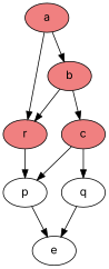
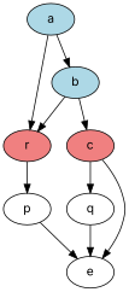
  digraph {
    fontname=Inter
    node [fontname=Inter style=filled]
    edge [fontname=Inter]
-   a [fillcolor=lightcoral]
-   b [fillcolor=lightcoral]
+   a [fillcolor=lightblue]
+   b [fillcolor=lightblue]
    r [fillcolor=lightcoral]
    c [fillcolor=lightcoral]
    p [style=""]
    q [style=""]
    e [style=""]
    a -> b
    a -> r
    b -> r
    b -> c
    r -> p
-   c -> p
+   c -> e
    c -> q
    p -> e
    q -> e
  }
